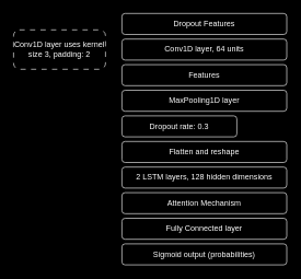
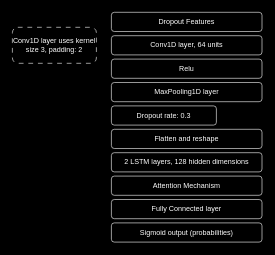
  <mxCell id="0" />
  <mxCell id="1" parent="0" />
  <mxCell id="2" value="&lt;font color=&quot;#ffffff&quot;&gt;Dropout Features&lt;/font&gt;" style="rounded=1;whiteSpace=wrap;html=1;fillColor=#000000;strokeColor=#FFFFFF;" parent="1" vertex="1"><mxGeometry x="185" y="20" width="251" height="32" as="geometry" /></mxCell>
  <mxCell id="3" value="&lt;font color=&quot;#ffffff&quot;&gt;Conv1D layer, 64 units&lt;/font&gt;" style="rounded=1;whiteSpace=wrap;html=1;fillColor=#000000;strokeColor=#FFFFFF;" parent="1" vertex="1"><mxGeometry x="185" y="59" width="251" height="32" as="geometry" /></mxCell>
- <mxCell id="4" value="&lt;font color=&quot;#ffffff&quot;&gt;Features&lt;/font&gt;" style="rounded=1;whiteSpace=wrap;html=1;fillColor=#000000;strokeColor=#FFFFFF;" parent="1" vertex="1"><mxGeometry x="185" y="98" width="251" height="32" as="geometry" /></mxCell>
+ <mxCell id="4" value="&lt;font color=&quot;#ffffff&quot;&gt;Relu&lt;/font&gt;" style="rounded=1;whiteSpace=wrap;html=1;fillColor=#000000;strokeColor=#FFFFFF;" parent="1" vertex="1"><mxGeometry x="185" y="98" width="251" height="32" as="geometry" /></mxCell>
  <mxCell id="5" value="&lt;font color=&quot;#ffffff&quot;&gt;MaxPooling1D layer&lt;/font&gt;" style="rounded=1;whiteSpace=wrap;html=1;fillColor=#000000;strokeColor=#FFFFFF;" parent="1" vertex="1"><mxGeometry x="185" y="137" width="251" height="32" as="geometry" /></mxCell>
  <mxCell id="6" value="&lt;font color=&quot;#ffffff&quot;&gt;Dropout rate: 0.3&lt;/font&gt;" style="rounded=1;whiteSpace=wrap;html=1;fillColor=#000000;strokeColor=#FFFFFF;" parent="1" vertex="1"><mxGeometry x="185" y="176" width="175" height="32" as="geometry" /></mxCell>
  <mxCell id="7" value="&lt;font color=&quot;#ffffff&quot;&gt;Flatten and reshape&lt;/font&gt;" style="rounded=1;whiteSpace=wrap;html=1;fillColor=#000000;strokeColor=#FFFFFF;" parent="1" vertex="1"><mxGeometry x="185" y="215" width="251" height="32" as="geometry" /></mxCell>
  <mxCell id="8" value="&lt;font color=&quot;#ffffff&quot;&gt;2 LSTM layers, 128 hidden dimensions&lt;/font&gt;" style="rounded=1;whiteSpace=wrap;html=1;fillColor=#000000;strokeColor=#FFFFFF;" parent="1" vertex="1"><mxGeometry x="185" y="254" width="251" height="32" as="geometry" /></mxCell>
  <mxCell id="9" value="&lt;font color=&quot;#ffffff&quot;&gt;Attention Mechanism&lt;/font&gt;" style="rounded=1;whiteSpace=wrap;html=1;fillColor=#000000;strokeColor=#FFFFFF;" parent="1" vertex="1"><mxGeometry x="185" y="293" width="251" height="32" as="geometry" /></mxCell>
  <mxCell id="10" value="&lt;font color=&quot;#ffffff&quot;&gt;Fully Connected layer&lt;/font&gt;" style="rounded=1;whiteSpace=wrap;html=1;fillColor=#000000;strokeColor=#FFFFFF;" parent="1" vertex="1"><mxGeometry x="185" y="332" width="251" height="32" as="geometry" /></mxCell>
  <mxCell id="11" value="&lt;font color=&quot;#ffffff&quot;&gt;Sigmoid output (probabilities)&lt;/font&gt;" style="rounded=1;whiteSpace=wrap;html=1;fillColor=#000000;strokeColor=#FFFFFF;" parent="1" vertex="1"><mxGeometry x="185" y="371" width="251" height="32" as="geometry" /></mxCell>
  <mxCell id="12" value="&lt;font color=&quot;#ffffff&quot;&gt;Conv1D layer uses kernel size 3, padding: 2&lt;/font&gt;" style="rounded=1;whiteSpace=wrap;html=1;fillColor=#000000;strokeColor=#FFFFFF;dashed=1;dashPattern=8 8;" parent="1" vertex="1"><mxGeometry x="20" y="45" width="140" height="60" as="geometry" /></mxCell>
